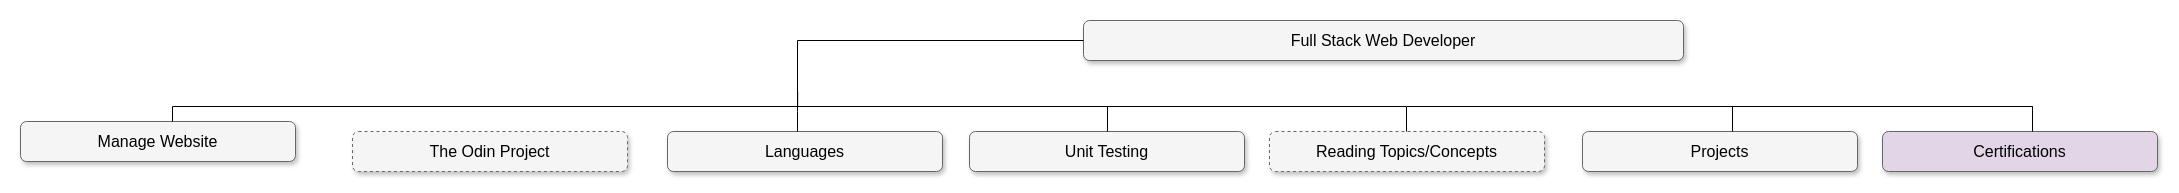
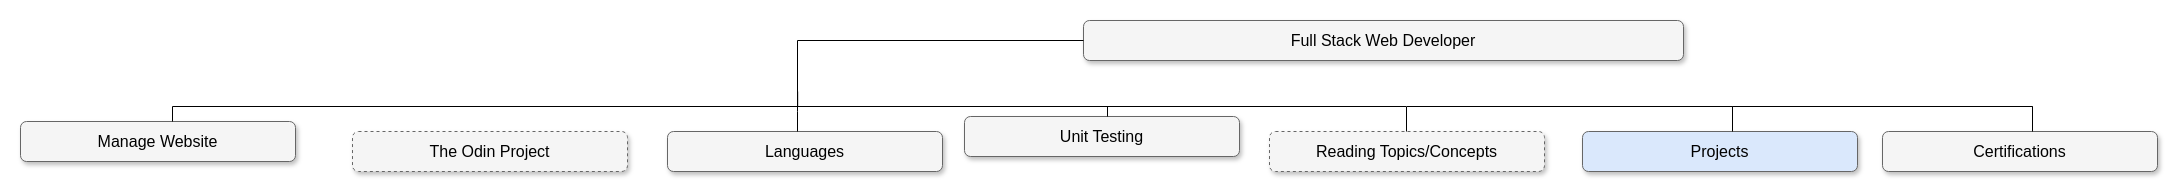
  <mxCell id="0" style=";html=1;" />
  <mxCell id="1" style=";html=1;" parent="0" />
  <mxCell id="2" value="Full Stack Web Developer" style="whiteSpace=wrap;html=1;rounded=1;shadow=1;strokeWidth=1;fontSize=16;align=center;fillColor=#f5f5f5;strokeColor=#666666;" parent="1" vertex="1"><mxGeometry x="1083" y="20" width="600" height="40" as="geometry" /></mxCell>
  <mxCell id="3" value="The Odin Project" style="whiteSpace=wrap;html=1;rounded=1;shadow=1;strokeWidth=1;fontSize=16;align=center;fillColor=#f5f5f5;strokeColor=#666666;dashed=1;" parent="1" vertex="1"><mxGeometry x="352" y="131" width="275" height="40" as="geometry" /></mxCell>
  <mxCell id="4" value="Languages" style="whiteSpace=wrap;html=1;rounded=1;shadow=1;strokeWidth=1;fontSize=16;align=center;fillColor=#f5f5f5;strokeColor=#666666;" parent="1" vertex="1"><mxGeometry x="667" y="131" width="275" height="40" as="geometry" /></mxCell>
  <mxCell id="5" value="Manage Website" style="whiteSpace=wrap;html=1;rounded=1;shadow=1;strokeWidth=1;fontSize=16;align=center;fillColor=#f5f5f5;strokeColor=#666666;" parent="1" vertex="1"><mxGeometry x="20" y="121" width="275" height="40" as="geometry" /></mxCell>
- <mxCell id="6" value="Unit Testing" style="whiteSpace=wrap;html=1;rounded=1;shadow=1;strokeWidth=1;fontSize=16;align=center;fillColor=#f5f5f5;strokeColor=#666666;" parent="1" vertex="1"><mxGeometry x="969" y="131" width="275" height="40" as="geometry" /></mxCell>
+ <mxCell id="6" value="Unit Testing" style="whiteSpace=wrap;html=1;rounded=1;shadow=1;strokeWidth=1;fontSize=16;align=center;fillColor=#f5f5f5;strokeColor=#666666;" parent="1" vertex="1"><mxGeometry x="964" y="116" width="275" height="40" as="geometry" /></mxCell>
  <mxCell id="7" value="Reading Topics/Concepts" style="whiteSpace=wrap;html=1;rounded=1;shadow=1;strokeWidth=1;fontSize=16;align=center;fillColor=#f5f5f5;strokeColor=#666666;dashed=1;" parent="1" vertex="1"><mxGeometry x="1269" y="131" width="275" height="40" as="geometry" /></mxCell>
  <mxCell id="8" style="edgeStyle=orthogonalEdgeStyle;html=1;startSize=6;endFill=0;endSize=6;strokeWidth=1;fontSize=16;rounded=0;endArrow=none;" parent="1" source="2" edge="1"><mxGeometry relative="1" as="geometry"><mxPoint x="797" y="99" as="targetPoint" /><Array as="points"><mxPoint x="797" y="40" /></Array></mxGeometry></mxCell>
  <mxCell id="9" style="edgeStyle=elbowEdgeStyle;html=1;startSize=6;endFill=0;endSize=6;strokeWidth=1;fontSize=16;rounded=0;endArrow=none;" parent="1" target="4" edge="1"><mxGeometry relative="1" as="geometry"><Array as="points"><mxPoint x="797" y="111" /></Array><mxPoint x="797" y="91" as="sourcePoint" /></mxGeometry></mxCell>
  <mxCell id="10" style="edgeStyle=orthogonalEdgeStyle;html=1;startSize=6;endFill=0;endSize=6;strokeWidth=1;fontSize=16;rounded=0;endArrow=none;exitX=0.5;exitY=1;" parent="1" target="5" edge="1"><mxGeometry relative="1" as="geometry"><Array as="points"><mxPoint x="797" y="106" /><mxPoint x="172" y="106" /></Array><mxPoint x="797" y="91" as="sourcePoint" /></mxGeometry></mxCell>
  <mxCell id="11" style="edgeStyle=orthogonalEdgeStyle;html=1;startSize=6;endFill=0;endSize=6;strokeWidth=1;fontSize=16;rounded=0;endArrow=none;" parent="1" target="6" edge="1"><mxGeometry relative="1" as="geometry"><Array as="points"><mxPoint x="797" y="106" /><mxPoint x="1107" y="106" /></Array><mxPoint x="797.077" y="91" as="sourcePoint" /></mxGeometry></mxCell>
  <mxCell id="12" style="edgeStyle=orthogonalEdgeStyle;html=1;startSize=6;endFill=0;endSize=6;strokeWidth=1;fontSize=16;rounded=0;endArrow=none;" parent="1" target="7" edge="1"><mxGeometry relative="1" as="geometry"><Array as="points"><mxPoint x="797" y="106" /><mxPoint x="1406" y="106" /></Array><mxPoint x="797.077" y="91" as="sourcePoint" /></mxGeometry></mxCell>
- <mxCell id="13" value="Projects" style="whiteSpace=wrap;html=1;rounded=1;shadow=1;strokeWidth=1;fontSize=16;align=center;fillColor=#f5f5f5;strokeColor=#666666;" vertex="1" parent="1"><mxGeometry x="1582" y="131" width="275" height="40" as="geometry" /></mxCell>
+ <mxCell id="13" value="Projects" style="whiteSpace=wrap;html=1;rounded=1;shadow=1;strokeWidth=1;fontSize=16;align=center;fillColor=#dae8fc;strokeColor=#666666;" vertex="1" parent="1"><mxGeometry x="1582" y="131" width="275" height="40" as="geometry" /></mxCell>
  <mxCell id="14" value="" style="endArrow=none;html=1;rounded=0;exitX=0.593;exitY=0.473;exitDx=0;exitDy=0;exitPerimeter=0;" edge="1" parent="1"><mxGeometry width="50" height="50" relative="1" as="geometry"><mxPoint x="1406.5" y="106" as="sourcePoint" /><mxPoint x="1732" y="106" as="targetPoint" /></mxGeometry></mxCell>
  <mxCell id="15" value="" style="endArrow=none;html=1;rounded=0;" edge="1" parent="1"><mxGeometry width="50" height="50" relative="1" as="geometry"><mxPoint x="1732" y="131" as="sourcePoint" /><mxPoint x="1732" y="111" as="targetPoint" /><Array as="points"><mxPoint x="1732" y="106" /></Array></mxGeometry></mxCell>
- <mxCell id="16" value="Certifications" style="whiteSpace=wrap;html=1;rounded=1;shadow=1;strokeWidth=1;fontSize=16;align=center;fillColor=#e1d5e7;strokeColor=#666666;" vertex="1" parent="1"><mxGeometry x="1882" y="131" width="275" height="40" as="geometry" /></mxCell>
+ <mxCell id="16" value="Certifications" style="whiteSpace=wrap;html=1;rounded=1;shadow=1;strokeWidth=1;fontSize=16;align=center;fillColor=#f5f5f5;strokeColor=#666666;" vertex="1" parent="1"><mxGeometry x="1882" y="131" width="275" height="40" as="geometry" /></mxCell>
  <mxCell id="17" value="" style="endArrow=none;html=1;rounded=0;" edge="1" parent="1"><mxGeometry width="50" height="50" relative="1" as="geometry"><mxPoint x="2032" y="131" as="sourcePoint" /><mxPoint x="2032" y="111" as="targetPoint" /><Array as="points"><mxPoint x="2032" y="106" /></Array></mxGeometry></mxCell>
  <mxCell id="18" value="" style="endArrow=none;html=1;rounded=0;" edge="1" parent="1"><mxGeometry width="50" height="50" relative="1" as="geometry"><mxPoint x="1732" y="106" as="sourcePoint" /><mxPoint x="2032" y="106" as="targetPoint" /></mxGeometry></mxCell>
